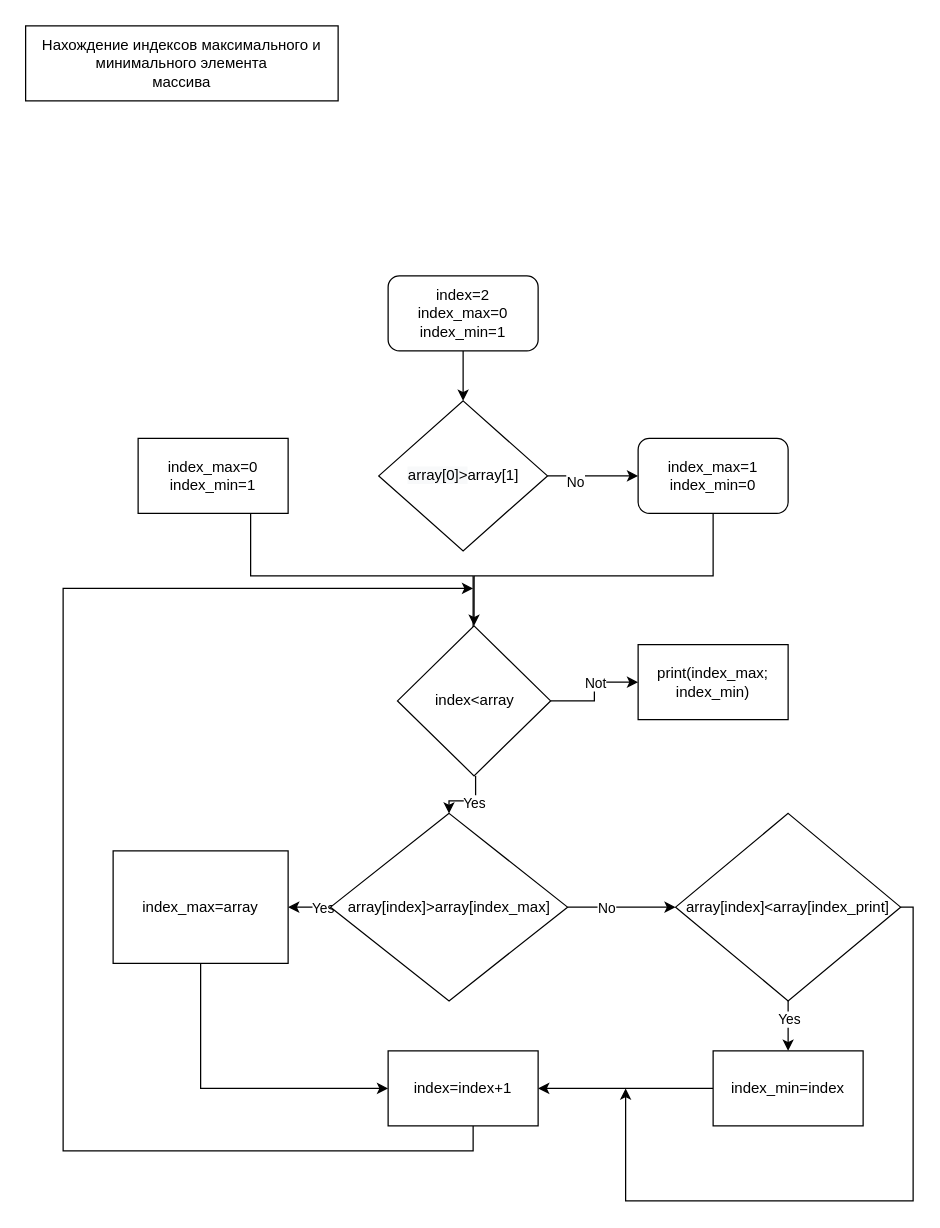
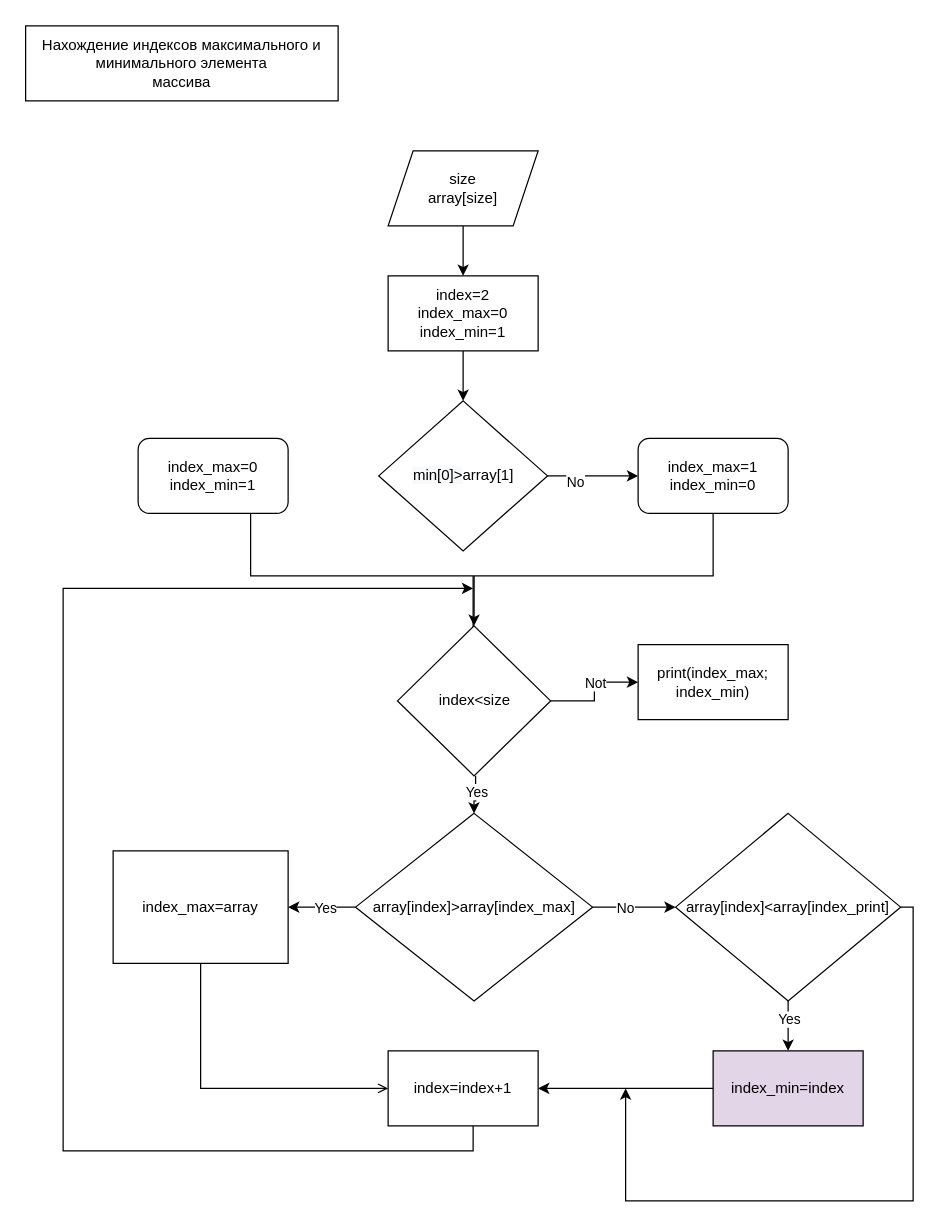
  <mxCell id="0" />
  <mxCell id="1" parent="0" />
  <mxCell id="2" value="Нахождение индексов максимального и минимального элемента&lt;br&gt;массива" style="whiteSpace=wrap;html=1;" parent="1" vertex="1"><mxGeometry x="20" y="20" width="250" height="60" as="geometry" /></mxCell>
+ <mxCell id="3" value="" style="edgeStyle=orthogonalEdgeStyle;rounded=0;orthogonalLoop=1;jettySize=auto;html=1;" parent="1" source="4" target="6" edge="1"><mxGeometry relative="1" as="geometry" /></mxCell>
+ <mxCell id="4" value="size&lt;br&gt;array[size]" style="shape=parallelogram;perimeter=parallelogramPerimeter;whiteSpace=wrap;html=1;fixedSize=1;" parent="1" vertex="1"><mxGeometry x="310" y="120" width="120" height="60" as="geometry" /></mxCell>
  <mxCell id="5" value="" style="edgeStyle=orthogonalEdgeStyle;rounded=0;orthogonalLoop=1;jettySize=auto;html=1;" parent="1" source="6" edge="1"><mxGeometry relative="1" as="geometry"><mxPoint x="370" y="320" as="targetPoint" /></mxGeometry></mxCell>
- <mxCell id="6" value="index=2&lt;br&gt;index_max=0&lt;br&gt;index_min=1" style="whiteSpace=wrap;html=1;rounded=1;" parent="1" vertex="1"><mxGeometry x="310" y="220" width="120" height="60" as="geometry" /></mxCell>
+ <mxCell id="6" value="index=2&lt;br&gt;index_max=0&lt;br&gt;index_min=1" style="whiteSpace=wrap;html=1;" parent="1" vertex="1"><mxGeometry x="310" y="220" width="120" height="60" as="geometry" /></mxCell>
  <mxCell id="7" value="" style="edgeStyle=orthogonalEdgeStyle;rounded=0;orthogonalLoop=1;jettySize=auto;html=1;" parent="1" source="9" target="13" edge="1"><mxGeometry relative="1" as="geometry" /></mxCell>
  <mxCell id="8" value="No" style="edgeLabel;html=1;align=center;verticalAlign=middle;resizable=0;points=[];" parent="7" vertex="1" connectable="0"><mxGeometry x="-0.419" y="-4" relative="1" as="geometry"><mxPoint x="1" as="offset" /></mxGeometry></mxCell>
- <mxCell id="9" value="&lt;span style=&quot;color: rgb(0, 0, 0); font-family: Helvetica; font-size: 12px; font-style: normal; font-variant-ligatures: normal; font-variant-caps: normal; font-weight: 400; letter-spacing: normal; orphans: 2; text-align: center; text-indent: 0px; text-transform: none; widows: 2; word-spacing: 0px; -webkit-text-stroke-width: 0px; background-color: rgb(248, 249, 250); text-decoration-thickness: initial; text-decoration-style: initial; text-decoration-color: initial; float: none; display: inline !important;&quot;&gt;array[0]&amp;gt;&lt;/span&gt;array[1]" style="rhombus;whiteSpace=wrap;html=1;" parent="1" vertex="1"><mxGeometry x="302.5" y="320" width="135" height="120" as="geometry" /></mxCell>
+ <mxCell id="9" value="&lt;span style=&quot;color: rgb(0, 0, 0); font-family: Helvetica; font-size: 12px; font-style: normal; font-variant-ligatures: normal; font-variant-caps: normal; font-weight: 400; letter-spacing: normal; orphans: 2; text-align: center; text-indent: 0px; text-transform: none; widows: 2; word-spacing: 0px; -webkit-text-stroke-width: 0px; background-color: rgb(248, 249, 250); text-decoration-thickness: initial; text-decoration-style: initial; text-decoration-color: initial; float: none; display: inline !important;&quot;&gt;min[0]&amp;gt;&lt;/span&gt;array[1]" style="rhombus;whiteSpace=wrap;html=1;" parent="1" vertex="1"><mxGeometry x="302.5" y="320" width="135" height="120" as="geometry" /></mxCell>
  <mxCell id="10" value="" style="edgeStyle=orthogonalEdgeStyle;rounded=0;orthogonalLoop=1;jettySize=auto;html=1;" parent="1" source="11" edge="1"><mxGeometry relative="1" as="geometry"><mxPoint x="378" y="620" as="targetPoint" /><Array as="points"><mxPoint x="200" y="460" /><mxPoint x="378" y="460" /></Array></mxGeometry></mxCell>
- <mxCell id="11" value="index_max=0&lt;br&gt;index_min=1" style="whiteSpace=wrap;html=1;" parent="1" vertex="1"><mxGeometry x="110" y="350" width="120" height="60" as="geometry" /></mxCell>
+ <mxCell id="11" value="index_max=0&lt;br&gt;index_min=1" style="whiteSpace=wrap;html=1;rounded=1;" parent="1" vertex="1"><mxGeometry x="110" y="350" width="120" height="60" as="geometry" /></mxCell>
  <mxCell id="12" style="edgeStyle=orthogonalEdgeStyle;rounded=0;orthogonalLoop=1;jettySize=auto;html=1;entryX=0.5;entryY=0;entryDx=0;entryDy=0;" parent="1" source="13" target="18" edge="1"><mxGeometry relative="1" as="geometry"><mxPoint x="380" y="510" as="targetPoint" /><Array as="points"><mxPoint x="570" y="460" /><mxPoint x="378" y="460" /></Array></mxGeometry></mxCell>
  <mxCell id="13" value="index_max=1&lt;br&gt;index_min=0" style="whiteSpace=wrap;html=1;rounded=1;" parent="1" vertex="1"><mxGeometry x="510" y="350" width="120" height="60" as="geometry" /></mxCell>
  <mxCell id="14" value="" style="edgeStyle=orthogonalEdgeStyle;rounded=0;orthogonalLoop=1;jettySize=auto;html=1;" parent="1" source="18" target="19" edge="1"><mxGeometry relative="1" as="geometry" /></mxCell>
  <mxCell id="15" value="Not" style="edgeLabel;html=1;align=center;verticalAlign=middle;resizable=0;points=[];" parent="14" vertex="1" connectable="0"><mxGeometry x="0.188" relative="1" as="geometry"><mxPoint as="offset" /></mxGeometry></mxCell>
  <mxCell id="16" value="" style="edgeStyle=orthogonalEdgeStyle;rounded=0;orthogonalLoop=1;jettySize=auto;html=1;exitX=0.51;exitY=1;exitDx=0;exitDy=0;exitPerimeter=0;" parent="1" source="18" target="24" edge="1"><mxGeometry relative="1" as="geometry"><Array as="points" /></mxGeometry></mxCell>
  <mxCell id="17" value="Yes" style="edgeLabel;html=1;align=center;verticalAlign=middle;resizable=0;points=[];" parent="16" vertex="1" connectable="0"><mxGeometry x="-0.146" y="1" relative="1" as="geometry"><mxPoint as="offset" /></mxGeometry></mxCell>
- <mxCell id="18" value="index&amp;lt;array" style="rhombus;whiteSpace=wrap;html=1;" parent="1" vertex="1"><mxGeometry x="317.5" y="500" width="122.5" height="120" as="geometry" /></mxCell>
+ <mxCell id="18" value="index&amp;lt;size" style="rhombus;whiteSpace=wrap;html=1;" parent="1" vertex="1"><mxGeometry x="317.5" y="500" width="122.5" height="120" as="geometry" /></mxCell>
  <mxCell id="19" value="print(index_max; index_min)" style="whiteSpace=wrap;html=1;" parent="1" vertex="1"><mxGeometry x="510" y="515" width="120" height="60" as="geometry" /></mxCell>
  <mxCell id="20" value="" style="edgeStyle=orthogonalEdgeStyle;rounded=0;orthogonalLoop=1;jettySize=auto;html=1;" parent="1" source="24" target="26" edge="1"><mxGeometry relative="1" as="geometry" /></mxCell>
  <mxCell id="21" value="Yes" style="edgeLabel;html=1;align=center;verticalAlign=middle;resizable=0;points=[];" parent="20" vertex="1" connectable="0"><mxGeometry x="0.299" relative="1" as="geometry"><mxPoint x="11" as="offset" /></mxGeometry></mxCell>
  <mxCell id="22" value="" style="edgeStyle=orthogonalEdgeStyle;rounded=0;orthogonalLoop=1;jettySize=auto;html=1;" parent="1" source="24" target="30" edge="1"><mxGeometry relative="1" as="geometry" /></mxCell>
  <mxCell id="23" value="No" style="edgeLabel;html=1;align=center;verticalAlign=middle;resizable=0;points=[];" parent="22" vertex="1" connectable="0"><mxGeometry x="-0.506" y="-5" relative="1" as="geometry"><mxPoint x="10" y="-5" as="offset" /></mxGeometry></mxCell>
- <mxCell id="24" value="array[index]&amp;gt;array[index_max]" style="rhombus;whiteSpace=wrap;html=1;" parent="1" vertex="1"><mxGeometry x="263.94" y="650" width="189.61" height="150" as="geometry" /></mxCell>
- <mxCell id="25" style="edgeStyle=orthogonalEdgeStyle;rounded=0;orthogonalLoop=1;jettySize=auto;html=1;exitX=0.5;exitY=1;exitDx=0;exitDy=0;entryX=0;entryY=0.5;entryDx=0;entryDy=0;" parent="1" source="26" target="34" edge="1"><mxGeometry relative="1" as="geometry"><mxPoint x="320" y="1020" as="targetPoint" /></mxGeometry></mxCell>
+ <mxCell id="24" value="array[index]&amp;gt;array[index_max]" style="rhombus;whiteSpace=wrap;html=1;" parent="1" vertex="1"><mxGeometry x="283.94" y="650" width="189.61" height="150" as="geometry" /></mxCell>
+ <mxCell id="25" style="edgeStyle=orthogonalEdgeStyle;rounded=0;orthogonalLoop=1;jettySize=auto;html=1;exitX=0.5;exitY=1;exitDx=0;exitDy=0;entryX=0;entryY=0.5;entryDx=0;entryDy=0;endArrow=open;" parent="1" source="26" target="34" edge="1"><mxGeometry relative="1" as="geometry"><mxPoint x="320" y="1020" as="targetPoint" /></mxGeometry></mxCell>
  <mxCell id="26" value="index_max=array" style="rounded=0;whiteSpace=wrap;html=1;" parent="1" vertex="1"><mxGeometry x="90" y="680" width="140" height="90" as="geometry" /></mxCell>
  <mxCell id="27" value="" style="edgeStyle=orthogonalEdgeStyle;rounded=0;orthogonalLoop=1;jettySize=auto;html=1;" parent="1" source="30" target="32" edge="1"><mxGeometry relative="1" as="geometry" /></mxCell>
  <mxCell id="28" value="Yes" style="edgeLabel;html=1;align=center;verticalAlign=middle;resizable=0;points=[];" parent="27" vertex="1" connectable="0"><mxGeometry x="-0.289" relative="1" as="geometry"><mxPoint as="offset" /></mxGeometry></mxCell>
  <mxCell id="29" style="edgeStyle=orthogonalEdgeStyle;rounded=0;orthogonalLoop=1;jettySize=auto;html=1;" parent="1" source="30" edge="1"><mxGeometry relative="1" as="geometry"><mxPoint x="500" y="870" as="targetPoint" /><Array as="points"><mxPoint x="730" y="725" /><mxPoint x="730" y="960" /><mxPoint x="500" y="960" /><mxPoint x="500" y="870" /></Array></mxGeometry></mxCell>
  <mxCell id="30" value="array[index]&amp;lt;array[index_print]" style="rhombus;whiteSpace=wrap;html=1;" parent="1" vertex="1"><mxGeometry x="540" y="650" width="180" height="150" as="geometry" /></mxCell>
  <mxCell id="31" value="" style="edgeStyle=orthogonalEdgeStyle;rounded=0;orthogonalLoop=1;jettySize=auto;html=1;" parent="1" source="32" edge="1"><mxGeometry relative="1" as="geometry"><mxPoint x="430" y="870" as="targetPoint" /></mxGeometry></mxCell>
- <mxCell id="32" value="index_min=index" style="whiteSpace=wrap;html=1;" parent="1" vertex="1"><mxGeometry x="570" y="840" width="120" height="60" as="geometry" /></mxCell>
+ <mxCell id="32" value="index_min=index" style="whiteSpace=wrap;html=1;fillColor=#e1d5e7;" parent="1" vertex="1"><mxGeometry x="570" y="840" width="120" height="60" as="geometry" /></mxCell>
  <mxCell id="33" style="edgeStyle=orthogonalEdgeStyle;rounded=0;orthogonalLoop=1;jettySize=auto;html=1;" parent="1" source="34" edge="1"><mxGeometry relative="1" as="geometry"><mxPoint x="378" y="470" as="targetPoint" /><Array as="points"><mxPoint x="378" y="920" /><mxPoint x="50" y="920" /><mxPoint x="50" y="470" /></Array></mxGeometry></mxCell>
  <mxCell id="34" value="index=index+1" style="whiteSpace=wrap;html=1;" parent="1" vertex="1"><mxGeometry x="310" y="840" width="120" height="60" as="geometry" /></mxCell>
